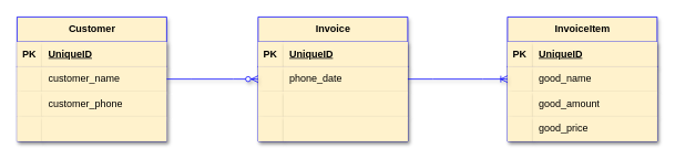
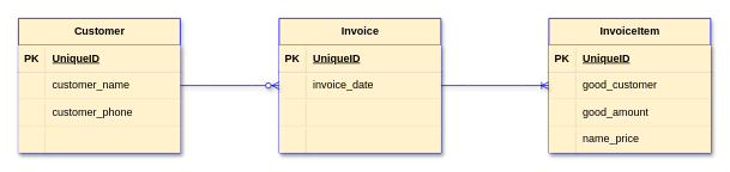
  <mxCell id="0" />
  <mxCell id="1" parent="0" />
  <mxCell id="2" value="Customer" style="shape=table;startSize=30;container=1;collapsible=1;childLayout=tableLayout;fixedRows=1;rowLines=0;fontStyle=1;align=center;resizeLast=1;html=1;fillColor=#fff2cc;strokeColor=#0000FF;shadow=1;" vertex="1" parent="1"><mxGeometry x="20" y="20" width="180" height="150" as="geometry" /></mxCell>
  <mxCell id="3" value="" style="shape=tableRow;horizontal=0;startSize=0;swimlaneHead=0;swimlaneBody=0;fillColor=#fff2cc;collapsible=0;dropTarget=0;points=[[0,0.5],[1,0.5]];portConstraint=eastwest;top=0;left=0;right=0;bottom=1;strokeColor=#0000FF;shadow=1;" vertex="1" parent="2"><mxGeometry y="30" width="180" height="30" as="geometry" /></mxCell>
  <mxCell id="4" value="PK" style="shape=partialRectangle;connectable=0;fillColor=#fff2cc;top=0;left=0;bottom=0;right=0;fontStyle=1;overflow=hidden;whiteSpace=wrap;html=1;strokeColor=#0000FF;shadow=1;" vertex="1" parent="3"><mxGeometry width="30" height="30" as="geometry"><mxRectangle width="30" height="30" as="alternateBounds" /></mxGeometry></mxCell>
  <mxCell id="5" value="UniqueID" style="shape=partialRectangle;connectable=0;fillColor=#fff2cc;top=0;left=0;bottom=0;right=0;align=left;spacingLeft=6;fontStyle=5;overflow=hidden;whiteSpace=wrap;html=1;strokeColor=#0000FF;shadow=1;" vertex="1" parent="3"><mxGeometry x="30" width="150" height="30" as="geometry"><mxRectangle width="150" height="30" as="alternateBounds" /></mxGeometry></mxCell>
  <mxCell id="6" value="" style="shape=tableRow;horizontal=0;startSize=0;swimlaneHead=0;swimlaneBody=0;fillColor=#fff2cc;collapsible=0;dropTarget=0;points=[[0,0.5],[1,0.5]];portConstraint=eastwest;top=0;left=0;right=0;bottom=0;strokeColor=#0000FF;shadow=1;" vertex="1" parent="2"><mxGeometry y="60" width="180" height="30" as="geometry" /></mxCell>
  <mxCell id="7" value="" style="shape=partialRectangle;connectable=0;fillColor=#fff2cc;top=0;left=0;bottom=0;right=0;editable=1;overflow=hidden;whiteSpace=wrap;html=1;strokeColor=#0000FF;shadow=1;" vertex="1" parent="6"><mxGeometry width="30" height="30" as="geometry"><mxRectangle width="30" height="30" as="alternateBounds" /></mxGeometry></mxCell>
  <mxCell id="8" value="customer_name" style="shape=partialRectangle;connectable=0;fillColor=#fff2cc;top=0;left=0;bottom=0;right=0;align=left;spacingLeft=6;overflow=hidden;whiteSpace=wrap;html=1;strokeColor=#0000FF;shadow=1;" vertex="1" parent="6"><mxGeometry x="30" width="150" height="30" as="geometry"><mxRectangle width="150" height="30" as="alternateBounds" /></mxGeometry></mxCell>
  <mxCell id="9" value="" style="shape=tableRow;horizontal=0;startSize=0;swimlaneHead=0;swimlaneBody=0;fillColor=#fff2cc;collapsible=0;dropTarget=0;points=[[0,0.5],[1,0.5]];portConstraint=eastwest;top=0;left=0;right=0;bottom=0;strokeColor=#0000FF;shadow=1;" vertex="1" parent="2"><mxGeometry y="90" width="180" height="30" as="geometry" /></mxCell>
  <mxCell id="10" value="" style="shape=partialRectangle;connectable=0;fillColor=#fff2cc;top=0;left=0;bottom=0;right=0;editable=1;overflow=hidden;whiteSpace=wrap;html=1;strokeColor=#0000FF;shadow=1;" vertex="1" parent="9"><mxGeometry width="30" height="30" as="geometry"><mxRectangle width="30" height="30" as="alternateBounds" /></mxGeometry></mxCell>
  <mxCell id="11" value="customer_phone" style="shape=partialRectangle;connectable=0;fillColor=#fff2cc;top=0;left=0;bottom=0;right=0;align=left;spacingLeft=6;overflow=hidden;whiteSpace=wrap;html=1;strokeColor=#0000FF;shadow=1;" vertex="1" parent="9"><mxGeometry x="30" width="150" height="30" as="geometry"><mxRectangle width="150" height="30" as="alternateBounds" /></mxGeometry></mxCell>
  <mxCell id="12" value="" style="shape=tableRow;horizontal=0;startSize=0;swimlaneHead=0;swimlaneBody=0;fillColor=#fff2cc;collapsible=0;dropTarget=0;points=[[0,0.5],[1,0.5]];portConstraint=eastwest;top=0;left=0;right=0;bottom=0;strokeColor=#0000FF;shadow=1;" vertex="1" parent="2"><mxGeometry y="120" width="180" height="30" as="geometry" /></mxCell>
  <mxCell id="13" value="" style="shape=partialRectangle;connectable=0;fillColor=#fff2cc;top=0;left=0;bottom=0;right=0;editable=1;overflow=hidden;whiteSpace=wrap;html=1;strokeColor=#0000FF;shadow=1;" vertex="1" parent="12"><mxGeometry width="30" height="30" as="geometry"><mxRectangle width="30" height="30" as="alternateBounds" /></mxGeometry></mxCell>
  <mxCell id="14" value="" style="shape=partialRectangle;connectable=0;fillColor=#fff2cc;top=0;left=0;bottom=0;right=0;align=left;spacingLeft=6;overflow=hidden;whiteSpace=wrap;html=1;strokeColor=#0000FF;shadow=1;" vertex="1" parent="12"><mxGeometry x="30" width="150" height="30" as="geometry"><mxRectangle width="150" height="30" as="alternateBounds" /></mxGeometry></mxCell>
  <mxCell id="15" value="Invoice" style="shape=table;startSize=30;container=1;collapsible=1;childLayout=tableLayout;fixedRows=1;rowLines=0;fontStyle=1;align=center;resizeLast=1;html=1;fillColor=#fff2cc;strokeColor=#0000FF;shadow=1;" vertex="1" parent="1"><mxGeometry x="310" y="20" width="180" height="150" as="geometry" /></mxCell>
  <mxCell id="16" value="" style="shape=tableRow;horizontal=0;startSize=0;swimlaneHead=0;swimlaneBody=0;fillColor=#fff2cc;collapsible=0;dropTarget=0;points=[[0,0.5],[1,0.5]];portConstraint=eastwest;top=0;left=0;right=0;bottom=1;strokeColor=#0000FF;shadow=1;" vertex="1" parent="15"><mxGeometry y="30" width="180" height="30" as="geometry" /></mxCell>
  <mxCell id="17" value="PK" style="shape=partialRectangle;connectable=0;fillColor=#fff2cc;top=0;left=0;bottom=0;right=0;fontStyle=1;overflow=hidden;whiteSpace=wrap;html=1;strokeColor=#0000FF;shadow=1;" vertex="1" parent="16"><mxGeometry width="30" height="30" as="geometry"><mxRectangle width="30" height="30" as="alternateBounds" /></mxGeometry></mxCell>
  <mxCell id="18" value="UniqueID" style="shape=partialRectangle;connectable=0;fillColor=#fff2cc;top=0;left=0;bottom=0;right=0;align=left;spacingLeft=6;fontStyle=5;overflow=hidden;whiteSpace=wrap;html=1;strokeColor=#0000FF;shadow=1;" vertex="1" parent="16"><mxGeometry x="30" width="150" height="30" as="geometry"><mxRectangle width="150" height="30" as="alternateBounds" /></mxGeometry></mxCell>
  <mxCell id="19" value="" style="shape=tableRow;horizontal=0;startSize=0;swimlaneHead=0;swimlaneBody=0;fillColor=#fff2cc;collapsible=0;dropTarget=0;points=[[0,0.5],[1,0.5]];portConstraint=eastwest;top=0;left=0;right=0;bottom=0;strokeColor=#0000FF;shadow=1;" vertex="1" parent="15"><mxGeometry y="60" width="180" height="30" as="geometry" /></mxCell>
  <mxCell id="20" value="" style="shape=partialRectangle;connectable=0;fillColor=#fff2cc;top=0;left=0;bottom=0;right=0;editable=1;overflow=hidden;whiteSpace=wrap;html=1;strokeColor=#0000FF;shadow=1;" vertex="1" parent="19"><mxGeometry width="30" height="30" as="geometry"><mxRectangle width="30" height="30" as="alternateBounds" /></mxGeometry></mxCell>
- <mxCell id="21" value="phone_date" style="shape=partialRectangle;connectable=0;fillColor=#fff2cc;top=0;left=0;bottom=0;right=0;align=left;spacingLeft=6;overflow=hidden;whiteSpace=wrap;html=1;strokeColor=#0000FF;shadow=1;" vertex="1" parent="19"><mxGeometry x="30" width="150" height="30" as="geometry"><mxRectangle width="150" height="30" as="alternateBounds" /></mxGeometry></mxCell>
+ <mxCell id="21" value="invoice_date" style="shape=partialRectangle;connectable=0;fillColor=#fff2cc;top=0;left=0;bottom=0;right=0;align=left;spacingLeft=6;overflow=hidden;whiteSpace=wrap;html=1;strokeColor=#0000FF;shadow=1;" vertex="1" parent="19"><mxGeometry x="30" width="150" height="30" as="geometry"><mxRectangle width="150" height="30" as="alternateBounds" /></mxGeometry></mxCell>
  <mxCell id="22" value="" style="shape=tableRow;horizontal=0;startSize=0;swimlaneHead=0;swimlaneBody=0;fillColor=#fff2cc;collapsible=0;dropTarget=0;points=[[0,0.5],[1,0.5]];portConstraint=eastwest;top=0;left=0;right=0;bottom=0;strokeColor=#0000FF;shadow=1;" vertex="1" parent="15"><mxGeometry y="90" width="180" height="30" as="geometry" /></mxCell>
  <mxCell id="23" value="" style="shape=partialRectangle;connectable=0;fillColor=#fff2cc;top=0;left=0;bottom=0;right=0;editable=1;overflow=hidden;whiteSpace=wrap;html=1;strokeColor=#0000FF;shadow=1;" vertex="1" parent="22"><mxGeometry width="30" height="30" as="geometry"><mxRectangle width="30" height="30" as="alternateBounds" /></mxGeometry></mxCell>
  <mxCell id="24" value="" style="shape=partialRectangle;connectable=0;fillColor=#fff2cc;top=0;left=0;bottom=0;right=0;align=left;spacingLeft=6;overflow=hidden;whiteSpace=wrap;html=1;strokeColor=#0000FF;shadow=1;" vertex="1" parent="22"><mxGeometry x="30" width="150" height="30" as="geometry"><mxRectangle width="150" height="30" as="alternateBounds" /></mxGeometry></mxCell>
  <mxCell id="25" value="" style="shape=tableRow;horizontal=0;startSize=0;swimlaneHead=0;swimlaneBody=0;fillColor=#fff2cc;collapsible=0;dropTarget=0;points=[[0,0.5],[1,0.5]];portConstraint=eastwest;top=0;left=0;right=0;bottom=0;strokeColor=#0000FF;shadow=1;" vertex="1" parent="15"><mxGeometry y="120" width="180" height="30" as="geometry" /></mxCell>
  <mxCell id="26" value="" style="shape=partialRectangle;connectable=0;fillColor=#fff2cc;top=0;left=0;bottom=0;right=0;editable=1;overflow=hidden;whiteSpace=wrap;html=1;strokeColor=#0000FF;shadow=1;" vertex="1" parent="25"><mxGeometry width="30" height="30" as="geometry"><mxRectangle width="30" height="30" as="alternateBounds" /></mxGeometry></mxCell>
  <mxCell id="27" value="" style="shape=partialRectangle;connectable=0;fillColor=#fff2cc;top=0;left=0;bottom=0;right=0;align=left;spacingLeft=6;overflow=hidden;whiteSpace=wrap;html=1;strokeColor=#0000FF;shadow=1;" vertex="1" parent="25"><mxGeometry x="30" width="150" height="30" as="geometry"><mxRectangle width="150" height="30" as="alternateBounds" /></mxGeometry></mxCell>
  <mxCell id="28" value="InvoiceItem" style="shape=table;startSize=30;container=1;collapsible=1;childLayout=tableLayout;fixedRows=1;rowLines=0;fontStyle=1;align=center;resizeLast=1;html=1;fillColor=#fff2cc;strokeColor=#0000FF;shadow=1;" vertex="1" parent="1"><mxGeometry x="610" y="20" width="180" height="150" as="geometry" /></mxCell>
  <mxCell id="29" value="" style="shape=tableRow;horizontal=0;startSize=0;swimlaneHead=0;swimlaneBody=0;fillColor=#fff2cc;collapsible=0;dropTarget=0;points=[[0,0.5],[1,0.5]];portConstraint=eastwest;top=0;left=0;right=0;bottom=1;strokeColor=#0000FF;shadow=1;" vertex="1" parent="28"><mxGeometry y="30" width="180" height="30" as="geometry" /></mxCell>
  <mxCell id="30" value="PK" style="shape=partialRectangle;connectable=0;fillColor=#fff2cc;top=0;left=0;bottom=0;right=0;fontStyle=1;overflow=hidden;whiteSpace=wrap;html=1;strokeColor=#0000FF;shadow=1;" vertex="1" parent="29"><mxGeometry width="30" height="30" as="geometry"><mxRectangle width="30" height="30" as="alternateBounds" /></mxGeometry></mxCell>
  <mxCell id="31" value="UniqueID" style="shape=partialRectangle;connectable=0;fillColor=#fff2cc;top=0;left=0;bottom=0;right=0;align=left;spacingLeft=6;fontStyle=5;overflow=hidden;whiteSpace=wrap;html=1;strokeColor=#0000FF;shadow=1;" vertex="1" parent="29"><mxGeometry x="30" width="150" height="30" as="geometry"><mxRectangle width="150" height="30" as="alternateBounds" /></mxGeometry></mxCell>
  <mxCell id="32" value="" style="shape=tableRow;horizontal=0;startSize=0;swimlaneHead=0;swimlaneBody=0;fillColor=#fff2cc;collapsible=0;dropTarget=0;points=[[0,0.5],[1,0.5]];portConstraint=eastwest;top=0;left=0;right=0;bottom=0;strokeColor=#0000FF;shadow=1;" vertex="1" parent="28"><mxGeometry y="60" width="180" height="30" as="geometry" /></mxCell>
  <mxCell id="33" value="" style="shape=partialRectangle;connectable=0;fillColor=#fff2cc;top=0;left=0;bottom=0;right=0;editable=1;overflow=hidden;whiteSpace=wrap;html=1;strokeColor=#0000FF;shadow=1;" vertex="1" parent="32"><mxGeometry width="30" height="30" as="geometry"><mxRectangle width="30" height="30" as="alternateBounds" /></mxGeometry></mxCell>
- <mxCell id="34" value="good_name" style="shape=partialRectangle;connectable=0;fillColor=#fff2cc;top=0;left=0;bottom=0;right=0;align=left;spacingLeft=6;overflow=hidden;whiteSpace=wrap;html=1;strokeColor=#0000FF;shadow=1;" vertex="1" parent="32"><mxGeometry x="30" width="150" height="30" as="geometry"><mxRectangle width="150" height="30" as="alternateBounds" /></mxGeometry></mxCell>
+ <mxCell id="34" value="good_customer" style="shape=partialRectangle;connectable=0;fillColor=#fff2cc;top=0;left=0;bottom=0;right=0;align=left;spacingLeft=6;overflow=hidden;whiteSpace=wrap;html=1;strokeColor=#0000FF;shadow=1;" vertex="1" parent="32"><mxGeometry x="30" width="150" height="30" as="geometry"><mxRectangle width="150" height="30" as="alternateBounds" /></mxGeometry></mxCell>
  <mxCell id="35" value="" style="shape=tableRow;horizontal=0;startSize=0;swimlaneHead=0;swimlaneBody=0;fillColor=#fff2cc;collapsible=0;dropTarget=0;points=[[0,0.5],[1,0.5]];portConstraint=eastwest;top=0;left=0;right=0;bottom=0;strokeColor=#0000FF;shadow=1;" vertex="1" parent="28"><mxGeometry y="90" width="180" height="30" as="geometry" /></mxCell>
  <mxCell id="36" value="" style="shape=partialRectangle;connectable=0;fillColor=#fff2cc;top=0;left=0;bottom=0;right=0;editable=1;overflow=hidden;whiteSpace=wrap;html=1;strokeColor=#0000FF;shadow=1;" vertex="1" parent="35"><mxGeometry width="30" height="30" as="geometry"><mxRectangle width="30" height="30" as="alternateBounds" /></mxGeometry></mxCell>
  <mxCell id="37" value="good_amount" style="shape=partialRectangle;connectable=0;fillColor=#fff2cc;top=0;left=0;bottom=0;right=0;align=left;spacingLeft=6;overflow=hidden;whiteSpace=wrap;html=1;strokeColor=#0000FF;shadow=1;" vertex="1" parent="35"><mxGeometry x="30" width="150" height="30" as="geometry"><mxRectangle width="150" height="30" as="alternateBounds" /></mxGeometry></mxCell>
  <mxCell id="38" value="" style="shape=tableRow;horizontal=0;startSize=0;swimlaneHead=0;swimlaneBody=0;fillColor=#fff2cc;collapsible=0;dropTarget=0;points=[[0,0.5],[1,0.5]];portConstraint=eastwest;top=0;left=0;right=0;bottom=0;strokeColor=#0000FF;shadow=1;" vertex="1" parent="28"><mxGeometry y="120" width="180" height="30" as="geometry" /></mxCell>
  <mxCell id="39" value="" style="shape=partialRectangle;connectable=0;fillColor=#fff2cc;top=0;left=0;bottom=0;right=0;editable=1;overflow=hidden;whiteSpace=wrap;html=1;strokeColor=#0000FF;shadow=1;" vertex="1" parent="38"><mxGeometry width="30" height="30" as="geometry"><mxRectangle width="30" height="30" as="alternateBounds" /></mxGeometry></mxCell>
- <mxCell id="40" value="good_price" style="shape=partialRectangle;connectable=0;fillColor=#fff2cc;top=0;left=0;bottom=0;right=0;align=left;spacingLeft=6;overflow=hidden;whiteSpace=wrap;html=1;strokeColor=#0000FF;shadow=1;" vertex="1" parent="38"><mxGeometry x="30" width="150" height="30" as="geometry"><mxRectangle width="150" height="30" as="alternateBounds" /></mxGeometry></mxCell>
+ <mxCell id="40" value="name_price" style="shape=partialRectangle;connectable=0;fillColor=#fff2cc;top=0;left=0;bottom=0;right=0;align=left;spacingLeft=6;overflow=hidden;whiteSpace=wrap;html=1;strokeColor=#0000FF;shadow=1;" vertex="1" parent="38"><mxGeometry x="30" width="150" height="30" as="geometry"><mxRectangle width="150" height="30" as="alternateBounds" /></mxGeometry></mxCell>
  <mxCell id="41" value="" style="edgeStyle=entityRelationEdgeStyle;fontSize=12;html=1;endArrow=ERzeroToMany;endFill=1;rounded=0;exitX=1;exitY=0.5;exitDx=0;exitDy=0;entryX=0;entryY=0.5;entryDx=0;entryDy=0;fillColor=#fff2cc;strokeColor=#0000FF;shadow=1;" edge="1" parent="1" source="6" target="19"><mxGeometry width="100" height="100" relative="1" as="geometry"><mxPoint x="430" y="310" as="sourcePoint" /><mxPoint x="530" y="210" as="targetPoint" /></mxGeometry></mxCell>
  <mxCell id="42" value="" style="edgeStyle=entityRelationEdgeStyle;fontSize=12;html=1;endArrow=ERoneToMany;rounded=0;exitX=1;exitY=0.5;exitDx=0;exitDy=0;entryX=0;entryY=0.5;entryDx=0;entryDy=0;fillColor=#fff2cc;strokeColor=#0000FF;shadow=1;" edge="1" parent="1" source="19" target="32"><mxGeometry width="100" height="100" relative="1" as="geometry"><mxPoint x="430" y="310" as="sourcePoint" /><mxPoint x="530" y="210" as="targetPoint" /></mxGeometry></mxCell>
